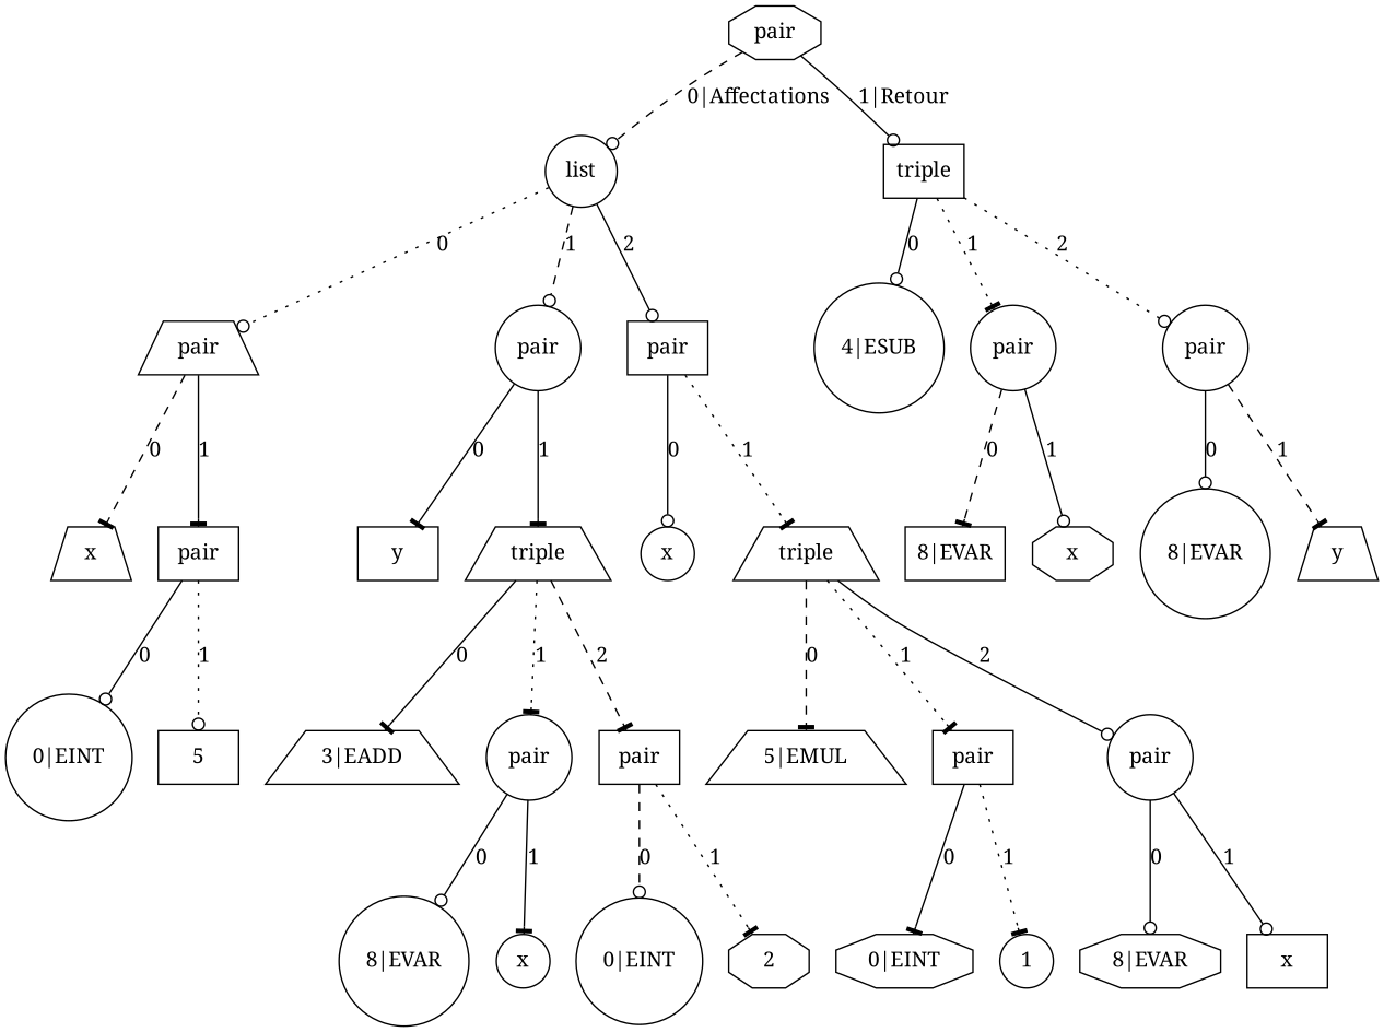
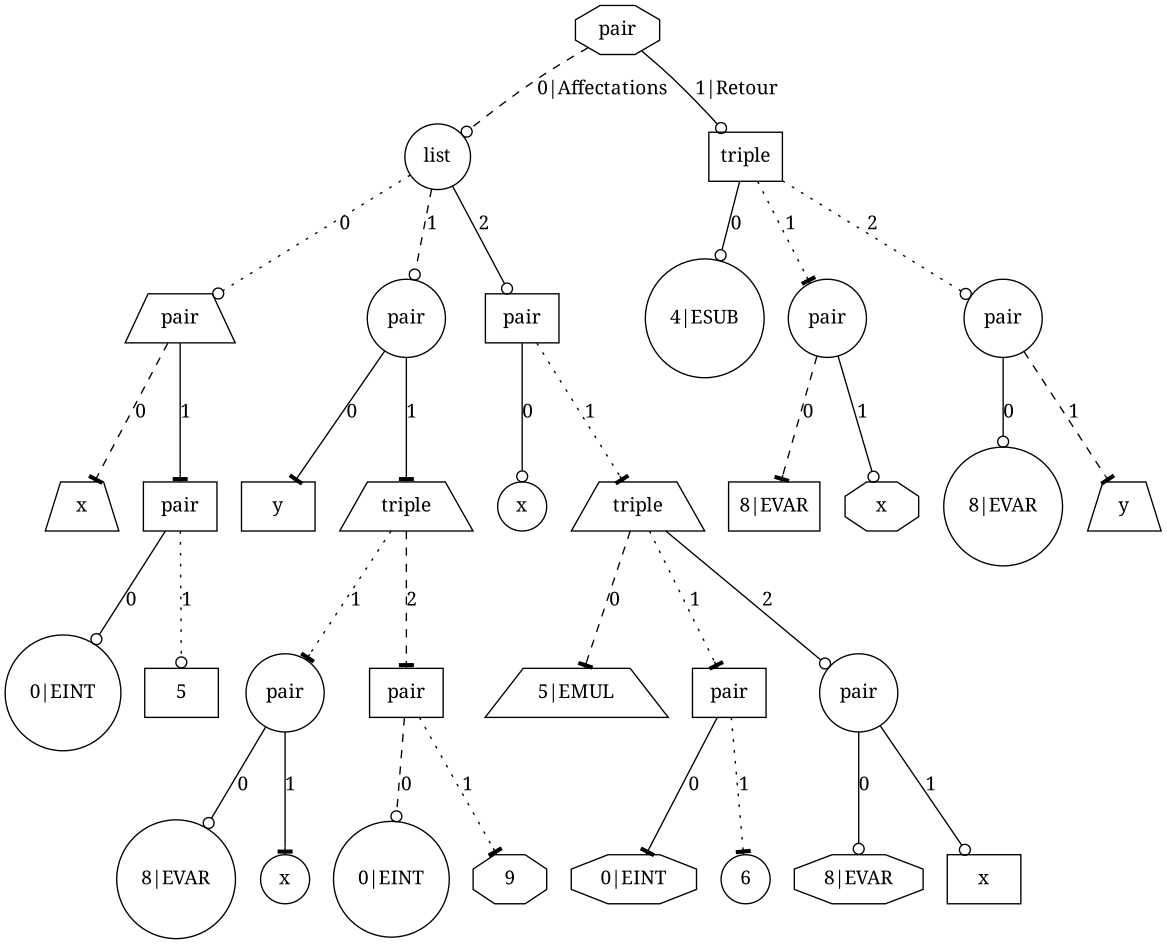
  digraph {
    fontname="Noto Serif"
    node [fontname="Noto Serif" shape=circle]
    edge [arrowhead=odot fontname="Noto Serif" style=solid]
    n1 [label=pair shape=octagon]
    n2 [label=list]
    n3 [label=triple shape=box]
    n4 [label=pair shape=trapezium]
    n5 [label=pair]
    n6 [label=pair shape=box]
    n7 [label="4|ESUB"]
    n8 [label=pair]
    n9 [label=pair]
    n10 [label=x shape=trapezium]
    n11 [label=pair shape=box]
    n12 [label=y shape=box]
    n13 [label=triple shape=trapezium]
    n14 [label=x]
    n15 [label=triple shape=trapezium]
    n16 [label="0|EINT"]
    n17 [label=5 shape=box]
-   n18 [label="3|EADD" shape=trapezium]
    n19 [label=pair]
    n20 [label=pair shape=box]
    n21 [label="8|EVAR"]
    n22 [label=x]
    n23 [label="0|EINT"]
-   n24 [label=2 shape=octagon]
+   n24 [label=9 shape=octagon]
    n25 [label="5|EMUL" shape=trapezium]
    n26 [label=pair shape=box]
    n27 [label=pair]
    n28 [label="0|EINT" shape=octagon]
-   n29 [label=1]
+   n29 [label=6]
    n30 [label="8|EVAR" shape=octagon]
    n31 [label=x shape=box]
    n32 [label="8|EVAR" shape=box]
    n33 [label=x shape=octagon]
    n34 [label="8|EVAR"]
    n35 [label=y shape=trapezium]
    n1 -> n2 [label="0|Affectations" style=dashed]
    n1 -> n3 [label="1|Retour"]
    n2 -> n4 [label=0 style=dotted]
    n2 -> n5 [label=1 style=dashed]
    n2 -> n6 [label=2]
    n3 -> n7 [label=0]
    n3 -> n8 [arrowhead=tee label=1 style=dotted]
    n3 -> n9 [label=2 style=dotted]
    n4 -> n10 [arrowhead=tee label=0 style=dashed]
    n4 -> n11 [arrowhead=tee label=1]
    n5 -> n12 [arrowhead=tee label=0]
    n5 -> n13 [arrowhead=tee label=1]
    n6 -> n14 [label=0]
    n6 -> n15 [arrowhead=tee label=1 style=dotted]
    n8 -> n32 [arrowhead=tee label=0 style=dashed]
    n8 -> n33 [label=1]
    n9 -> n34 [label=0]
    n9 -> n35 [arrowhead=tee label=1 style=dashed]
    n11 -> n16 [label=0]
    n11 -> n17 [label=1 style=dotted]
-   n13 -> n18 [arrowhead=tee label=0]
    n13 -> n19 [arrowhead=tee label=1 style=dotted]
    n13 -> n20 [arrowhead=tee label=2 style=dashed]
    n15 -> n25 [arrowhead=tee label=0 style=dashed]
    n15 -> n26 [arrowhead=tee label=1 style=dotted]
    n15 -> n27 [label=2]
    n19 -> n21 [label=0]
    n19 -> n22 [arrowhead=tee label=1]
    n20 -> n23 [label=0 style=dashed]
    n20 -> n24 [arrowhead=tee label=1 style=dotted]
    n26 -> n28 [arrowhead=tee label=0]
    n26 -> n29 [arrowhead=tee label=1 style=dotted]
    n27 -> n30 [label=0]
    n27 -> n31 [label=1]
  }
